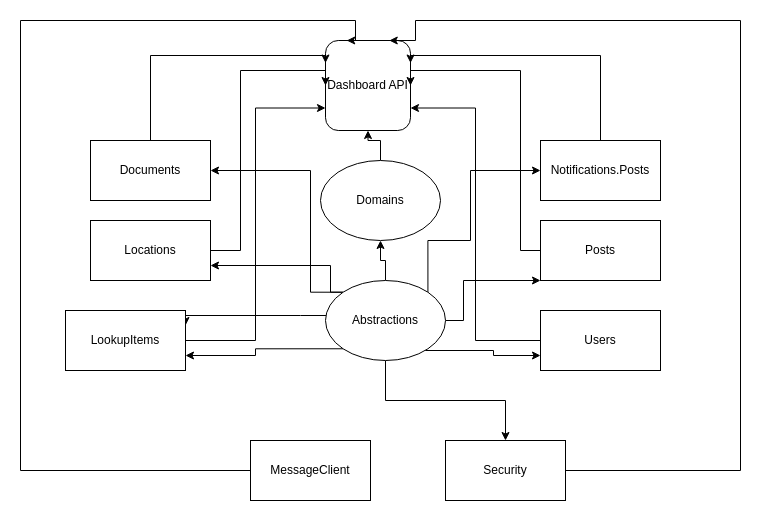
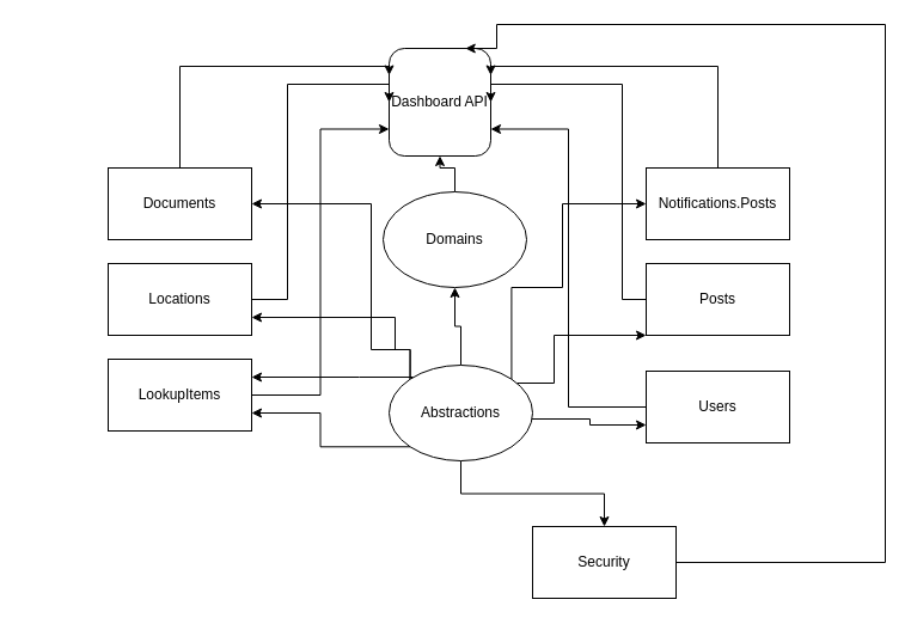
  <mxCell id="0" />
  <mxCell id="1" parent="0" />
  <mxCell id="2" style="edgeStyle=orthogonalEdgeStyle;rounded=0;orthogonalLoop=1;jettySize=auto;html=1;entryX=0.5;entryY=1;entryDx=0;entryDy=0;" edge="1" parent="1" source="3" target="4"><mxGeometry relative="1" as="geometry" /></mxCell>
  <mxCell id="3" value="Domains" style="ellipse;whiteSpace=wrap;html=1;" vertex="1" parent="1"><mxGeometry x="320" y="160" width="120" height="80" as="geometry" /></mxCell>
  <mxCell id="4" value="Dashboard API" style="rounded=1;whiteSpace=wrap;html=1;" vertex="1" parent="1"><mxGeometry x="325" y="40" width="85" height="90" as="geometry" /></mxCell>
  <mxCell id="5" style="edgeStyle=orthogonalEdgeStyle;rounded=0;orthogonalLoop=1;jettySize=auto;html=1;entryX=0.5;entryY=1;entryDx=0;entryDy=0;" edge="1" parent="1" source="14" target="3"><mxGeometry relative="1" as="geometry" /></mxCell>
  <mxCell id="6" style="edgeStyle=orthogonalEdgeStyle;rounded=0;orthogonalLoop=1;jettySize=auto;html=1;entryX=0;entryY=0.75;entryDx=0;entryDy=0;" edge="1" parent="1" source="14" target="26"><mxGeometry relative="1" as="geometry"><Array as="points"><mxPoint x="493" y="350" /><mxPoint x="493" y="355" /></Array></mxGeometry></mxCell>
  <mxCell id="7" style="edgeStyle=orthogonalEdgeStyle;rounded=0;orthogonalLoop=1;jettySize=auto;html=1;exitX=0;exitY=1;exitDx=0;exitDy=0;entryX=1;entryY=0.75;entryDx=0;entryDy=0;" edge="1" parent="1" source="14" target="20"><mxGeometry relative="1" as="geometry" /></mxCell>
  <mxCell id="8" style="edgeStyle=orthogonalEdgeStyle;rounded=0;orthogonalLoop=1;jettySize=auto;html=1;entryX=0;entryY=1;entryDx=0;entryDy=0;" edge="1" parent="1" source="14" target="24"><mxGeometry relative="1" as="geometry"><Array as="points"><mxPoint x="463" y="320" /><mxPoint x="463" y="280" /></Array></mxGeometry></mxCell>
  <mxCell id="9" style="edgeStyle=orthogonalEdgeStyle;rounded=0;orthogonalLoop=1;jettySize=auto;html=1;exitX=1;exitY=0;exitDx=0;exitDy=0;entryX=0;entryY=0.5;entryDx=0;entryDy=0;" edge="1" parent="1" source="14" target="22"><mxGeometry relative="1" as="geometry"><Array as="points"><mxPoint x="427" y="240" /><mxPoint x="470" y="240" /><mxPoint x="470" y="170" /></Array></mxGeometry></mxCell>
  <mxCell id="10" style="edgeStyle=orthogonalEdgeStyle;rounded=0;orthogonalLoop=1;jettySize=auto;html=1;entryX=1;entryY=0.25;entryDx=0;entryDy=0;" edge="1" parent="1" source="14" target="20"><mxGeometry relative="1" as="geometry"><Array as="points"><mxPoint x="300" y="315" /><mxPoint x="300" y="315" /></Array></mxGeometry></mxCell>
  <mxCell id="11" style="edgeStyle=orthogonalEdgeStyle;rounded=0;orthogonalLoop=1;jettySize=auto;html=1;exitX=0;exitY=0;exitDx=0;exitDy=0;entryX=1;entryY=0.75;entryDx=0;entryDy=0;" edge="1" parent="1" source="14" target="18"><mxGeometry relative="1" as="geometry"><Array as="points"><mxPoint x="330" y="292" /><mxPoint x="330" y="265" /></Array></mxGeometry></mxCell>
  <mxCell id="12" style="edgeStyle=orthogonalEdgeStyle;rounded=0;orthogonalLoop=1;jettySize=auto;html=1;exitX=0;exitY=0;exitDx=0;exitDy=0;entryX=1;entryY=0.5;entryDx=0;entryDy=0;" edge="1" parent="1" source="14" target="16"><mxGeometry relative="1" as="geometry"><Array as="points"><mxPoint x="310" y="292" /><mxPoint x="310" y="170" /></Array></mxGeometry></mxCell>
  <mxCell id="13" style="edgeStyle=orthogonalEdgeStyle;rounded=0;orthogonalLoop=1;jettySize=auto;html=1;exitX=0.5;exitY=1;exitDx=0;exitDy=0;entryX=0.5;entryY=0;entryDx=0;entryDy=0;" edge="1" parent="1" source="14" target="28"><mxGeometry relative="1" as="geometry" /></mxCell>
- <mxCell id="14" value="Abstractions" style="ellipse;whiteSpace=wrap;html=1;" vertex="1" parent="1"><mxGeometry x="325" y="280" width="120" height="80" as="geometry" /></mxCell>
+ <mxCell id="14" value="Abstractions" style="ellipse;whiteSpace=wrap;html=1;" vertex="1" parent="1"><mxGeometry x="325" y="305" width="120" height="80" as="geometry" /></mxCell>
  <mxCell id="15" style="edgeStyle=orthogonalEdgeStyle;rounded=0;orthogonalLoop=1;jettySize=auto;html=1;entryX=0;entryY=0.25;entryDx=0;entryDy=0;" edge="1" parent="1" source="16" target="4"><mxGeometry relative="1" as="geometry"><Array as="points"><mxPoint x="150" y="55" /></Array></mxGeometry></mxCell>
  <mxCell id="16" value="Documents" style="rounded=0;whiteSpace=wrap;html=1;" vertex="1" parent="1"><mxGeometry x="90" y="140" width="120" height="60" as="geometry" /></mxCell>
  <mxCell id="17" style="edgeStyle=orthogonalEdgeStyle;rounded=0;orthogonalLoop=1;jettySize=auto;html=1;exitX=1;exitY=0.25;exitDx=0;exitDy=0;entryX=0;entryY=0.5;entryDx=0;entryDy=0;" edge="1" parent="1" source="18" target="4"><mxGeometry relative="1" as="geometry"><Array as="points"><mxPoint x="210" y="250" /><mxPoint x="240" y="250" /><mxPoint x="240" y="70" /></Array></mxGeometry></mxCell>
  <mxCell id="18" value="Locations" style="rounded=0;whiteSpace=wrap;html=1;" vertex="1" parent="1"><mxGeometry x="90" y="220" width="120" height="60" as="geometry" /></mxCell>
  <mxCell id="19" style="edgeStyle=orthogonalEdgeStyle;rounded=0;orthogonalLoop=1;jettySize=auto;html=1;entryX=0;entryY=0.75;entryDx=0;entryDy=0;" edge="1" parent="1" source="20" target="4"><mxGeometry relative="1" as="geometry" /></mxCell>
- <mxCell id="20" value="LookupItems" style="rounded=0;whiteSpace=wrap;html=1;" vertex="1" parent="1"><mxGeometry x="65" y="310" width="120" height="60" as="geometry" /></mxCell>
+ <mxCell id="20" value="LookupItems" style="rounded=0;whiteSpace=wrap;html=1;" vertex="1" parent="1"><mxGeometry x="90" y="300" width="120" height="60" as="geometry" /></mxCell>
  <mxCell id="21" style="edgeStyle=orthogonalEdgeStyle;rounded=0;orthogonalLoop=1;jettySize=auto;html=1;entryX=1;entryY=0.25;entryDx=0;entryDy=0;" edge="1" parent="1" source="22" target="4"><mxGeometry relative="1" as="geometry"><Array as="points"><mxPoint x="600" y="55" /></Array></mxGeometry></mxCell>
  <mxCell id="22" value="Notifications.Posts" style="rounded=0;whiteSpace=wrap;html=1;" vertex="1" parent="1"><mxGeometry x="540" y="140" width="120" height="60" as="geometry" /></mxCell>
  <mxCell id="23" style="edgeStyle=orthogonalEdgeStyle;rounded=0;orthogonalLoop=1;jettySize=auto;html=1;entryX=1;entryY=0.5;entryDx=0;entryDy=0;" edge="1" parent="1" source="24" target="4"><mxGeometry relative="1" as="geometry"><Array as="points"><mxPoint x="520" y="250" /><mxPoint x="520" y="70" /></Array></mxGeometry></mxCell>
  <mxCell id="24" value="Posts" style="rounded=0;whiteSpace=wrap;html=1;" vertex="1" parent="1"><mxGeometry x="540" y="220" width="120" height="60" as="geometry" /></mxCell>
  <mxCell id="25" style="edgeStyle=orthogonalEdgeStyle;rounded=0;orthogonalLoop=1;jettySize=auto;html=1;exitX=0;exitY=0.5;exitDx=0;exitDy=0;entryX=1;entryY=0.75;entryDx=0;entryDy=0;" edge="1" parent="1" source="26" target="4"><mxGeometry relative="1" as="geometry" /></mxCell>
  <mxCell id="26" value="Users" style="rounded=0;whiteSpace=wrap;html=1;" vertex="1" parent="1"><mxGeometry x="540" y="310" width="120" height="60" as="geometry" /></mxCell>
  <mxCell id="27" style="edgeStyle=orthogonalEdgeStyle;rounded=0;orthogonalLoop=1;jettySize=auto;html=1;exitX=1;exitY=0.5;exitDx=0;exitDy=0;entryX=0.75;entryY=0;entryDx=0;entryDy=0;" edge="1" parent="1" source="28" target="4"><mxGeometry relative="1" as="geometry"><Array as="points"><mxPoint x="740" y="470" /><mxPoint x="740" y="20" /><mxPoint x="415" y="20" /></Array></mxGeometry></mxCell>
  <mxCell id="28" value="Security" style="rounded=0;whiteSpace=wrap;html=1;" vertex="1" parent="1"><mxGeometry x="445" y="440" width="120" height="60" as="geometry" /></mxCell>
- <mxCell id="29" style="edgeStyle=orthogonalEdgeStyle;rounded=0;orthogonalLoop=1;jettySize=auto;html=1;exitX=0;exitY=0.5;exitDx=0;exitDy=0;entryX=0.25;entryY=0;entryDx=0;entryDy=0;" edge="1" parent="1" source="30" target="4"><mxGeometry relative="1" as="geometry"><Array as="points"><mxPoint x="20" y="470" /><mxPoint x="20" y="20" /><mxPoint x="355" y="20" /></Array></mxGeometry></mxCell>
- <mxCell id="30" value="MessageClient" style="rounded=0;whiteSpace=wrap;html=1;" vertex="1" parent="1"><mxGeometry x="250" y="440" width="120" height="60" as="geometry" /></mxCell>
